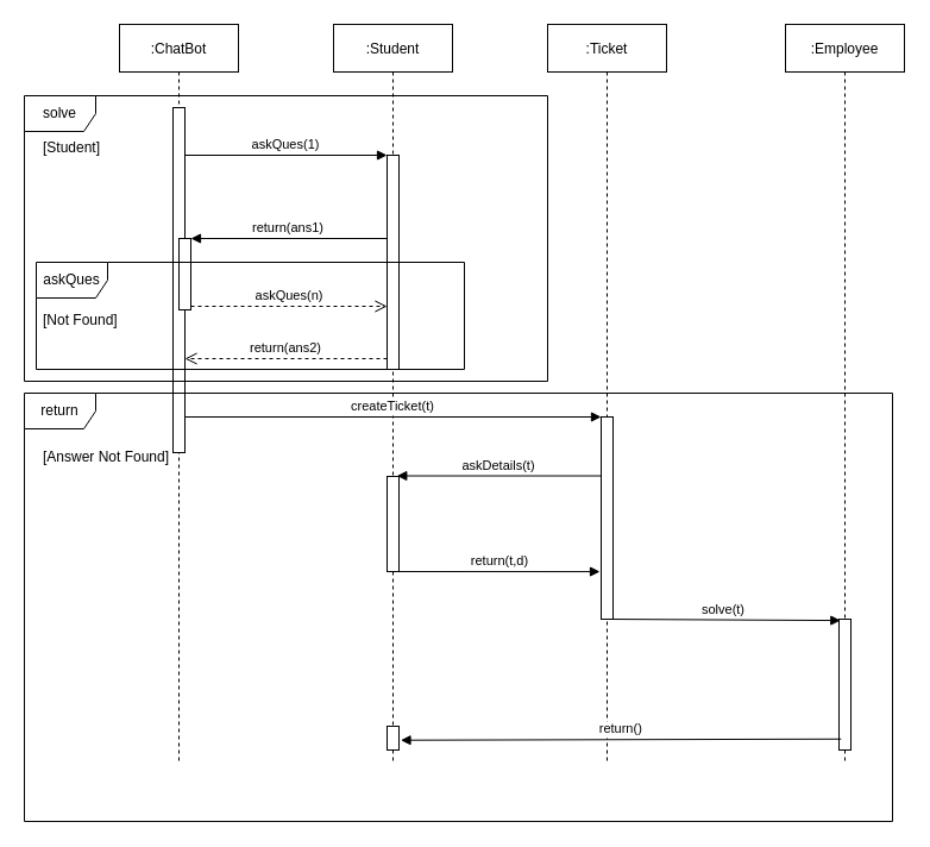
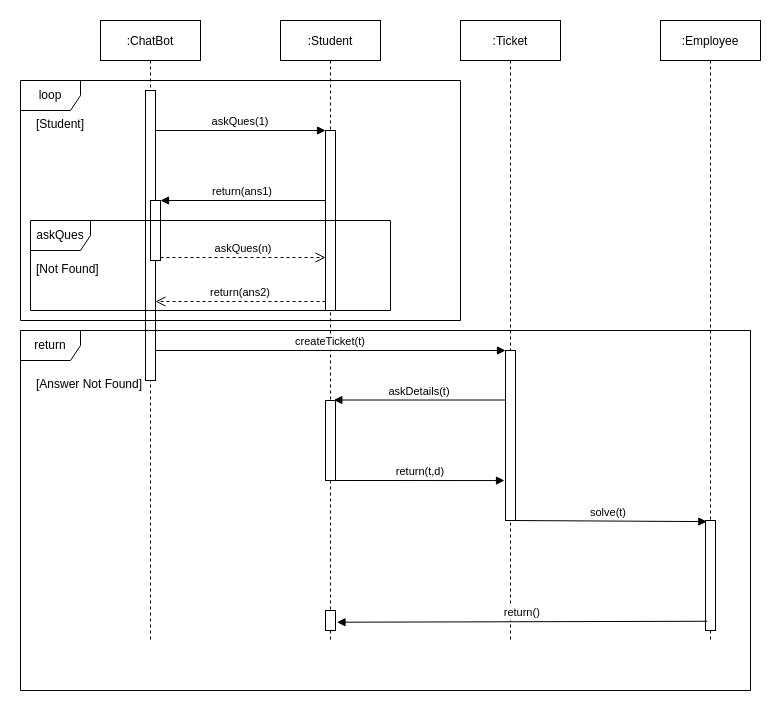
  <mxCell id="0" />
  <mxCell id="1" parent="0" />
  <mxCell id="2" value=":ChatBot" style="shape=umlLifeline;perimeter=lifelinePerimeter;container=1;collapsible=0;recursiveResize=0;rounded=0;shadow=0;strokeWidth=1;" parent="1" vertex="1"><mxGeometry x="100" y="20" width="100" height="620" as="geometry" /></mxCell>
  <mxCell id="3" value="" style="points=[];perimeter=orthogonalPerimeter;rounded=0;shadow=0;strokeWidth=1;" parent="2" vertex="1"><mxGeometry x="45" y="70" width="10" height="290" as="geometry" /></mxCell>
  <mxCell id="4" value="" style="points=[];perimeter=orthogonalPerimeter;rounded=0;shadow=0;strokeWidth=1;" parent="2" vertex="1"><mxGeometry x="50" y="180" width="10" height="60" as="geometry" /></mxCell>
  <mxCell id="5" value=":Student" style="shape=umlLifeline;perimeter=lifelinePerimeter;container=1;collapsible=0;recursiveResize=0;rounded=0;shadow=0;strokeWidth=1;" parent="1" vertex="1"><mxGeometry x="280" y="20" width="100" height="620" as="geometry" /></mxCell>
  <mxCell id="6" value="" style="points=[];perimeter=orthogonalPerimeter;rounded=0;shadow=0;strokeWidth=1;" parent="5" vertex="1"><mxGeometry x="45" y="110" width="10" height="180" as="geometry" /></mxCell>
  <mxCell id="7" value="" style="points=[];perimeter=orthogonalPerimeter;rounded=0;shadow=0;strokeWidth=1;" parent="5" vertex="1"><mxGeometry x="45" y="380" width="10" height="80" as="geometry" /></mxCell>
  <mxCell id="8" value="" style="points=[];perimeter=orthogonalPerimeter;rounded=0;shadow=0;strokeWidth=1;" parent="5" vertex="1"><mxGeometry x="45" y="590" width="10" height="20" as="geometry" /></mxCell>
  <mxCell id="9" value="return(ans2)" style="verticalAlign=bottom;endArrow=open;dashed=1;endSize=8;exitX=0;exitY=0.95;shadow=0;strokeWidth=1;" parent="1" source="6" target="3" edge="1"><mxGeometry relative="1" as="geometry"><mxPoint x="255" y="176" as="targetPoint" /></mxGeometry></mxCell>
  <mxCell id="10" value="askQues(1)" style="verticalAlign=bottom;endArrow=block;entryX=0;entryY=0;shadow=0;strokeWidth=1;" parent="1" source="3" target="6" edge="1"><mxGeometry relative="1" as="geometry"><mxPoint x="255" y="100" as="sourcePoint" /></mxGeometry></mxCell>
  <mxCell id="11" value="return(ans1)" style="verticalAlign=bottom;endArrow=block;entryX=1;entryY=0;shadow=0;strokeWidth=1;" parent="1" source="6" target="4" edge="1"><mxGeometry relative="1" as="geometry"><mxPoint x="220" y="140" as="sourcePoint" /></mxGeometry></mxCell>
  <mxCell id="12" value="askQues(n)" style="verticalAlign=bottom;endArrow=open;dashed=1;endSize=8;exitX=1;exitY=0.95;shadow=0;strokeWidth=1;" parent="1" source="4" target="6" edge="1"><mxGeometry relative="1" as="geometry"><mxPoint x="220" y="197" as="targetPoint" /></mxGeometry></mxCell>
  <mxCell id="13" value=":Ticket" style="shape=umlLifeline;perimeter=lifelinePerimeter;container=1;collapsible=0;recursiveResize=0;rounded=0;shadow=0;strokeWidth=1;" parent="1" vertex="1"><mxGeometry x="460" y="20" width="100" height="620" as="geometry" /></mxCell>
  <mxCell id="14" value="" style="points=[];perimeter=orthogonalPerimeter;rounded=0;shadow=0;strokeWidth=1;" parent="13" vertex="1"><mxGeometry x="45" y="330" width="10" height="170" as="geometry" /></mxCell>
  <mxCell id="15" value="createTicket(t)" style="verticalAlign=bottom;endArrow=block;shadow=0;strokeWidth=1;" parent="1" source="3" target="14" edge="1"><mxGeometry relative="1" as="geometry"><mxPoint x="165" y="370" as="sourcePoint" /><mxPoint x="335" y="370" as="targetPoint" /></mxGeometry></mxCell>
  <mxCell id="16" value=":Employee" style="shape=umlLifeline;perimeter=lifelinePerimeter;container=1;collapsible=0;recursiveResize=0;rounded=0;shadow=0;strokeWidth=1;" parent="1" vertex="1"><mxGeometry x="660" y="20" width="100" height="620" as="geometry" /></mxCell>
  <mxCell id="17" value="" style="points=[];perimeter=orthogonalPerimeter;rounded=0;shadow=0;strokeWidth=1;" parent="16" vertex="1"><mxGeometry x="45" y="500" width="10" height="110" as="geometry" /></mxCell>
  <mxCell id="18" value="askDetails(t)" style="verticalAlign=bottom;endArrow=block;shadow=0;strokeWidth=1;entryX=0.829;entryY=-0.006;entryDx=0;entryDy=0;entryPerimeter=0;" parent="1" source="14" target="7" edge="1"><mxGeometry relative="1" as="geometry"><mxPoint x="500" y="426" as="sourcePoint" /><mxPoint x="430" y="450" as="targetPoint" /></mxGeometry></mxCell>
  <mxCell id="19" value="return(t,d)" style="verticalAlign=bottom;endArrow=block;shadow=0;strokeWidth=1;entryX=-0.1;entryY=0.765;entryDx=0;entryDy=0;entryPerimeter=0;" parent="1" source="7" target="14" edge="1"><mxGeometry relative="1" as="geometry"><mxPoint x="340" y="480" as="sourcePoint" /><mxPoint x="504" y="484" as="targetPoint" /></mxGeometry></mxCell>
  <mxCell id="20" value="solve(t)" style="verticalAlign=bottom;endArrow=block;shadow=0;strokeWidth=1;entryX=0.131;entryY=0.01;entryDx=0;entryDy=0;entryPerimeter=0;" parent="1" target="17" edge="1"><mxGeometry relative="1" as="geometry"><mxPoint x="510" y="520" as="sourcePoint" /><mxPoint x="700" y="520" as="targetPoint" /></mxGeometry></mxCell>
  <mxCell id="21" value="return()" style="verticalAlign=bottom;endArrow=block;shadow=0;strokeWidth=1;entryX=1.149;entryY=0.586;entryDx=0;entryDy=0;entryPerimeter=0;exitX=0.177;exitY=0.916;exitDx=0;exitDy=0;exitPerimeter=0;" parent="1" source="17" target="8" edge="1"><mxGeometry relative="1" as="geometry"><mxPoint x="690" y="622" as="sourcePoint" /><mxPoint x="716.31" y="530.7" as="targetPoint" /></mxGeometry></mxCell>
  <mxCell id="22" value="return" style="shape=umlFrame;whiteSpace=wrap;html=1;" vertex="1" parent="1"><mxGeometry x="20" y="330" width="730" height="360" as="geometry" /></mxCell>
  <mxCell id="23" value="[Answer Not Found] " style="text;strokeColor=none;fillColor=none;spacingLeft=4;spacingRight=4;overflow=hidden;rotatable=0;points=[[0,0.5],[1,0.5]];portConstraint=eastwest;fontSize=12;" vertex="1" parent="1"><mxGeometry x="30" y="370" width="130" height="30" as="geometry" /></mxCell>
- <mxCell id="24" value="solve" style="shape=umlFrame;whiteSpace=wrap;html=1;" vertex="1" parent="1"><mxGeometry x="20" y="80" width="440" height="240" as="geometry" /></mxCell>
+ <mxCell id="24" value="loop" style="shape=umlFrame;whiteSpace=wrap;html=1;" vertex="1" parent="1"><mxGeometry x="20" y="80" width="440" height="240" as="geometry" /></mxCell>
  <mxCell id="25" value="askQues" style="shape=umlFrame;whiteSpace=wrap;html=1;" vertex="1" parent="1"><mxGeometry x="30" y="220" width="360" height="90" as="geometry" /></mxCell>
  <mxCell id="26" value="[Not Found] " style="text;strokeColor=none;fillColor=none;spacingLeft=4;spacingRight=4;overflow=hidden;rotatable=0;points=[[0,0.5],[1,0.5]];portConstraint=eastwest;fontSize=12;" vertex="1" parent="1"><mxGeometry x="30" y="255" width="130" height="30" as="geometry" /></mxCell>
  <mxCell id="27" value="[Student] " style="text;strokeColor=none;fillColor=none;spacingLeft=4;spacingRight=4;overflow=hidden;rotatable=0;points=[[0,0.5],[1,0.5]];portConstraint=eastwest;fontSize=12;" vertex="1" parent="1"><mxGeometry x="30" y="110" width="130" height="30" as="geometry" /></mxCell>
